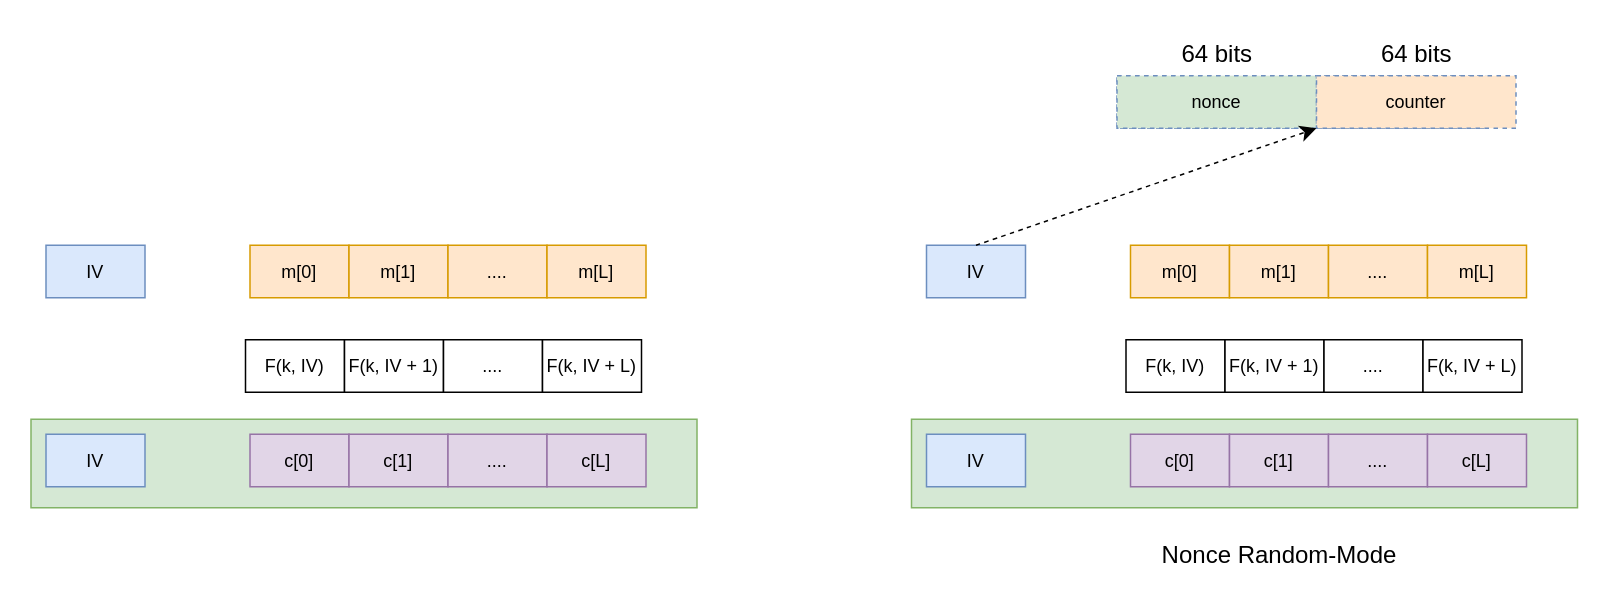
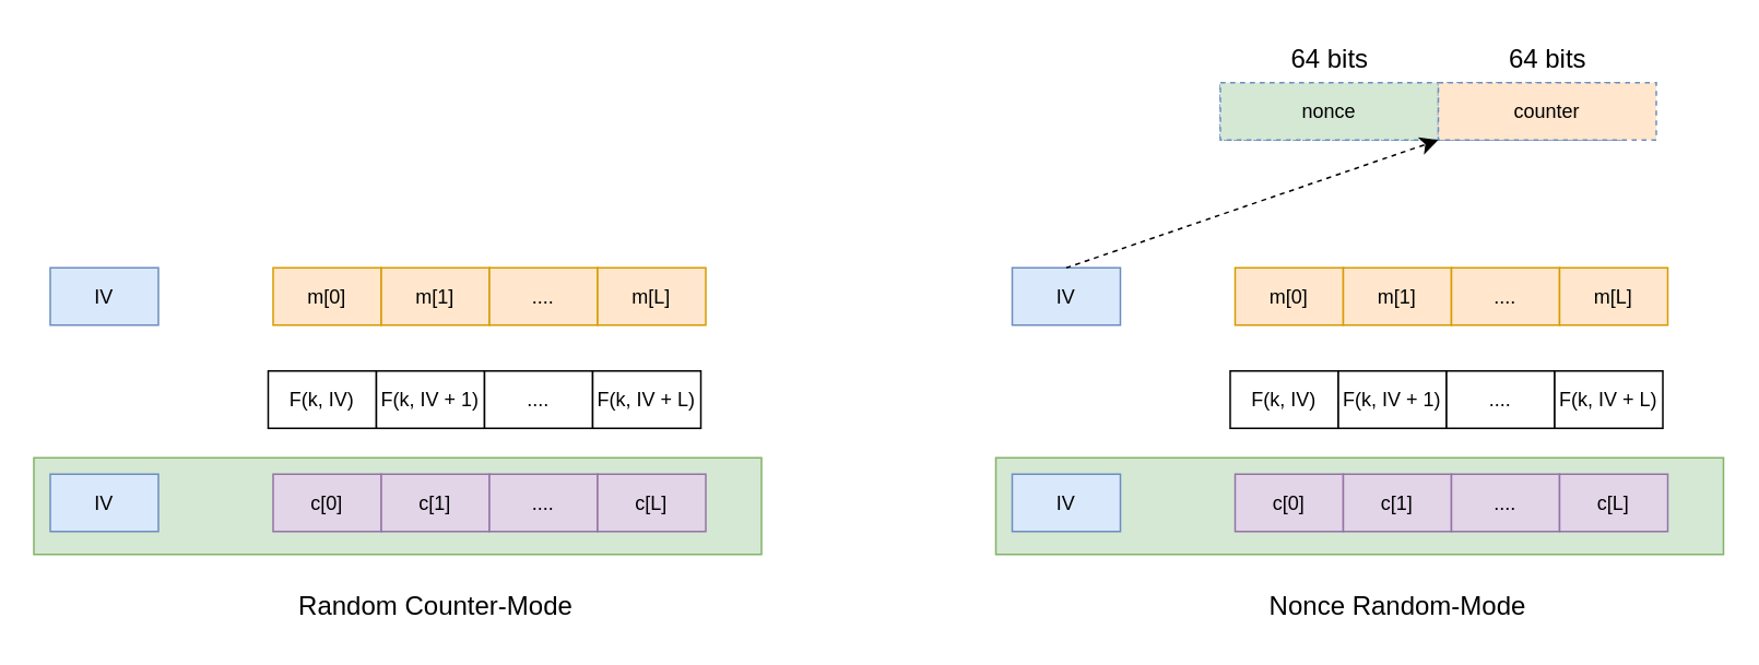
  <mxCell id="0" />
  <mxCell id="1" parent="0" />
  <mxCell id="2" value="" style="rounded=0;whiteSpace=wrap;html=1;fillColor=#d5e8d4;strokeColor=#82b366;" vertex="1" parent="1"><mxGeometry x="20" y="279" width="444" height="59" as="geometry" /></mxCell>
  <mxCell id="3" value="IV" style="rounded=0;whiteSpace=wrap;html=1;fillColor=#dae8fc;strokeColor=#6c8ebf;" vertex="1" parent="1"><mxGeometry x="30" y="163" width="66" height="35" as="geometry" /></mxCell>
  <mxCell id="4" value="m[0]" style="rounded=0;whiteSpace=wrap;html=1;fillColor=#ffe6cc;strokeColor=#d79b00;" vertex="1" parent="1"><mxGeometry x="166" y="163" width="66" height="35" as="geometry" /></mxCell>
  <mxCell id="5" value="m[1]" style="rounded=0;whiteSpace=wrap;html=1;fillColor=#ffe6cc;strokeColor=#d79b00;" vertex="1" parent="1"><mxGeometry x="232" y="163" width="66" height="35" as="geometry" /></mxCell>
  <mxCell id="6" value="...." style="rounded=0;whiteSpace=wrap;html=1;fillColor=#ffe6cc;strokeColor=#d79b00;" vertex="1" parent="1"><mxGeometry x="298" y="163" width="66" height="35" as="geometry" /></mxCell>
  <mxCell id="7" value="m[L]" style="rounded=0;whiteSpace=wrap;html=1;fillColor=#ffe6cc;strokeColor=#d79b00;" vertex="1" parent="1"><mxGeometry x="364" y="163" width="66" height="35" as="geometry" /></mxCell>
  <mxCell id="8" value="IV" style="rounded=0;whiteSpace=wrap;html=1;fillColor=#dae8fc;strokeColor=#6c8ebf;" vertex="1" parent="1"><mxGeometry x="30" y="289" width="66" height="35" as="geometry" /></mxCell>
  <mxCell id="9" value="c[0]" style="rounded=0;whiteSpace=wrap;html=1;fillColor=#e1d5e7;strokeColor=#9673a6;" vertex="1" parent="1"><mxGeometry x="166" y="289" width="66" height="35" as="geometry" /></mxCell>
  <mxCell id="10" value="c[1]" style="rounded=0;whiteSpace=wrap;html=1;fillColor=#e1d5e7;strokeColor=#9673a6;" vertex="1" parent="1"><mxGeometry x="232" y="289" width="66" height="35" as="geometry" /></mxCell>
  <mxCell id="11" value="...." style="rounded=0;whiteSpace=wrap;html=1;fillColor=#e1d5e7;strokeColor=#9673a6;" vertex="1" parent="1"><mxGeometry x="298" y="289" width="66" height="35" as="geometry" /></mxCell>
  <mxCell id="12" value="c[L]" style="rounded=0;whiteSpace=wrap;html=1;fillColor=#e1d5e7;strokeColor=#9673a6;" vertex="1" parent="1"><mxGeometry x="364" y="289" width="66" height="35" as="geometry" /></mxCell>
  <mxCell id="13" value="F(k, IV)" style="rounded=0;whiteSpace=wrap;html=1;" vertex="1" parent="1"><mxGeometry x="163" y="226" width="66" height="35" as="geometry" /></mxCell>
  <mxCell id="14" value="F(k, IV + 1)" style="rounded=0;whiteSpace=wrap;html=1;" vertex="1" parent="1"><mxGeometry x="229" y="226" width="66" height="35" as="geometry" /></mxCell>
  <mxCell id="15" value="...." style="rounded=0;whiteSpace=wrap;html=1;" vertex="1" parent="1"><mxGeometry x="295" y="226" width="66" height="35" as="geometry" /></mxCell>
  <mxCell id="16" value="F(k, IV + L)" style="rounded=0;whiteSpace=wrap;html=1;" vertex="1" parent="1"><mxGeometry x="361" y="226" width="66" height="35" as="geometry" /></mxCell>
+ <mxCell id="17" value="Random Counter-Mode" style="text;html=1;align=center;verticalAlign=middle;whiteSpace=wrap;rounded=0;fontSize=16;" vertex="1" parent="1"><mxGeometry x="172.5" y="354" width="185" height="30" as="geometry" /></mxCell>
  <mxCell id="18" value="" style="rounded=0;whiteSpace=wrap;html=1;fillColor=#d5e8d4;strokeColor=#82b366;" vertex="1" parent="1"><mxGeometry x="607" y="279" width="444" height="59" as="geometry" /></mxCell>
  <mxCell id="19" value="IV" style="rounded=0;whiteSpace=wrap;html=1;fillColor=#dae8fc;strokeColor=#6c8ebf;" vertex="1" parent="1"><mxGeometry x="617" y="163" width="66" height="35" as="geometry" /></mxCell>
  <mxCell id="20" value="m[0]" style="rounded=0;whiteSpace=wrap;html=1;fillColor=#ffe6cc;strokeColor=#d79b00;" vertex="1" parent="1"><mxGeometry x="753" y="163" width="66" height="35" as="geometry" /></mxCell>
  <mxCell id="21" value="m[1]" style="rounded=0;whiteSpace=wrap;html=1;fillColor=#ffe6cc;strokeColor=#d79b00;" vertex="1" parent="1"><mxGeometry x="819" y="163" width="66" height="35" as="geometry" /></mxCell>
  <mxCell id="22" value="...." style="rounded=0;whiteSpace=wrap;html=1;fillColor=#ffe6cc;strokeColor=#d79b00;" vertex="1" parent="1"><mxGeometry x="885" y="163" width="66" height="35" as="geometry" /></mxCell>
  <mxCell id="23" value="m[L]" style="rounded=0;whiteSpace=wrap;html=1;fillColor=#ffe6cc;strokeColor=#d79b00;" vertex="1" parent="1"><mxGeometry x="951" y="163" width="66" height="35" as="geometry" /></mxCell>
  <mxCell id="24" value="IV" style="rounded=0;whiteSpace=wrap;html=1;fillColor=#dae8fc;strokeColor=#6c8ebf;" vertex="1" parent="1"><mxGeometry x="617" y="289" width="66" height="35" as="geometry" /></mxCell>
  <mxCell id="25" value="c[0]" style="rounded=0;whiteSpace=wrap;html=1;fillColor=#e1d5e7;strokeColor=#9673a6;" vertex="1" parent="1"><mxGeometry x="753" y="289" width="66" height="35" as="geometry" /></mxCell>
  <mxCell id="26" value="c[1]" style="rounded=0;whiteSpace=wrap;html=1;fillColor=#e1d5e7;strokeColor=#9673a6;" vertex="1" parent="1"><mxGeometry x="819" y="289" width="66" height="35" as="geometry" /></mxCell>
  <mxCell id="27" value="...." style="rounded=0;whiteSpace=wrap;html=1;fillColor=#e1d5e7;strokeColor=#9673a6;" vertex="1" parent="1"><mxGeometry x="885" y="289" width="66" height="35" as="geometry" /></mxCell>
  <mxCell id="28" value="c[L]" style="rounded=0;whiteSpace=wrap;html=1;fillColor=#e1d5e7;strokeColor=#9673a6;" vertex="1" parent="1"><mxGeometry x="951" y="289" width="66" height="35" as="geometry" /></mxCell>
  <mxCell id="29" value="F(k, IV)" style="rounded=0;whiteSpace=wrap;html=1;" vertex="1" parent="1"><mxGeometry x="750" y="226" width="66" height="35" as="geometry" /></mxCell>
  <mxCell id="30" value="F(k, IV + 1)" style="rounded=0;whiteSpace=wrap;html=1;" vertex="1" parent="1"><mxGeometry x="816" y="226" width="66" height="35" as="geometry" /></mxCell>
  <mxCell id="31" value="...." style="rounded=0;whiteSpace=wrap;html=1;" vertex="1" parent="1"><mxGeometry x="882" y="226" width="66" height="35" as="geometry" /></mxCell>
  <mxCell id="32" value="F(k, IV + L)" style="rounded=0;whiteSpace=wrap;html=1;" vertex="1" parent="1"><mxGeometry x="948" y="226" width="66" height="35" as="geometry" /></mxCell>
  <mxCell id="33" value="Nonce Random-Mode" style="text;html=1;align=center;verticalAlign=middle;whiteSpace=wrap;rounded=0;fontSize=16;" vertex="1" parent="1"><mxGeometry x="759.5" y="354" width="185" height="30" as="geometry" /></mxCell>
  <mxCell id="34" value="" style="rounded=0;whiteSpace=wrap;html=1;fillColor=#dae8fc;strokeColor=#6c8ebf;dashed=1;" vertex="1" parent="1"><mxGeometry x="744" y="50" width="246" height="35" as="geometry" /></mxCell>
  <mxCell id="35" value="nonce" style="rounded=0;whiteSpace=wrap;html=1;fillColor=#d5e8d4;strokeColor=#6c8ebf;dashed=1;" vertex="1" parent="1"><mxGeometry x="744" y="50" width="133" height="35" as="geometry" /></mxCell>
  <mxCell id="36" value="counter" style="rounded=0;whiteSpace=wrap;html=1;fillColor=#ffe6cc;strokeColor=#6c8ebf;dashed=1;" vertex="1" parent="1"><mxGeometry x="877" y="50" width="133" height="35" as="geometry" /></mxCell>
  <mxCell id="37" value="" style="endArrow=classic;html=1;rounded=0;fontSize=12;startSize=8;endSize=8;curved=1;entryX=0;entryY=1;entryDx=0;entryDy=0;exitX=0.5;exitY=0;exitDx=0;exitDy=0;dashed=1;" edge="1" parent="1" source="19" target="36"><mxGeometry width="50" height="50" relative="1" as="geometry"><mxPoint x="502" y="331" as="sourcePoint" /><mxPoint x="552" y="281" as="targetPoint" /></mxGeometry></mxCell>
  <mxCell id="38" value="64 bits" style="text;html=1;align=center;verticalAlign=middle;whiteSpace=wrap;rounded=0;fontSize=16;" vertex="1" parent="1"><mxGeometry x="780.5" y="20" width="60" height="30" as="geometry" /></mxCell>
  <mxCell id="39" value="64 bits" style="text;html=1;align=center;verticalAlign=middle;whiteSpace=wrap;rounded=0;fontSize=16;" vertex="1" parent="1"><mxGeometry x="913.5" y="20" width="60" height="30" as="geometry" /></mxCell>
